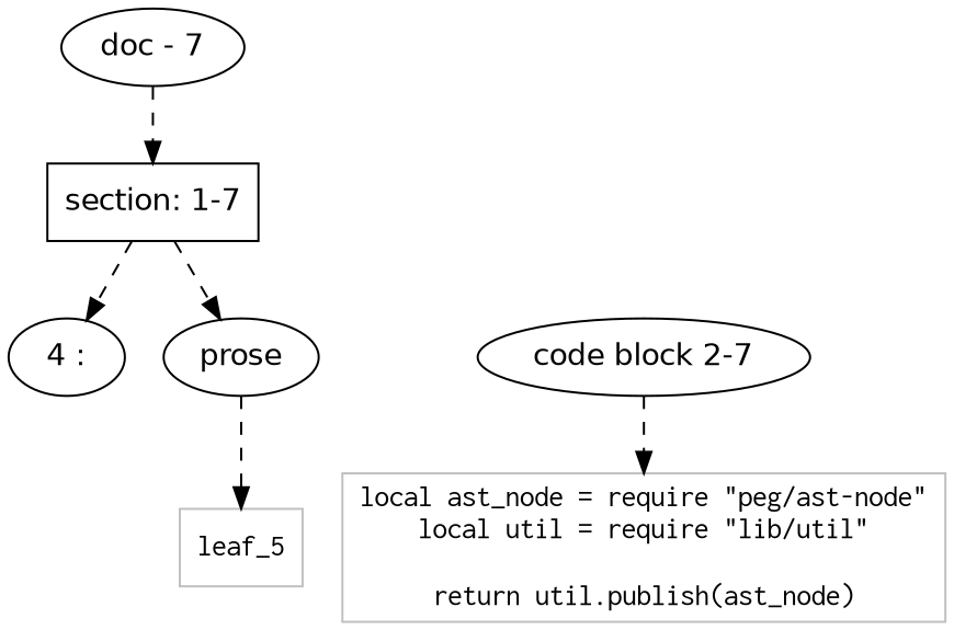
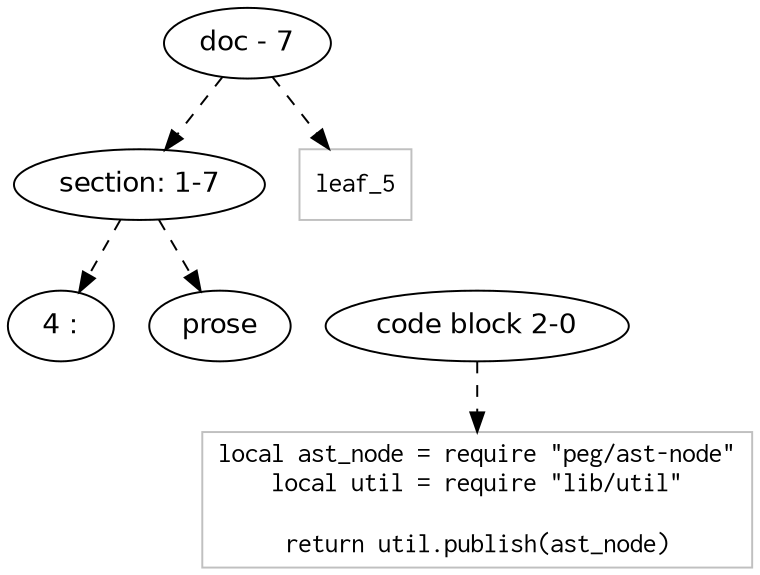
  digraph {
    node [fontname=Helvetica]
    edge [style=dashed]
-   n1 [label="section: 1-7" shape=box]
+   n1 [label="section: 1-7"]
    n2 [label="4 :"]
    n3 [label=prose]
-   n4 [label="code block 2-7"]
+   n4 [label="code block 2-0"]
    leaf_5 [color=Gray fontname=Inconsolata shape=rectangle]
    n6 [color=Gray fontname=Inconsolata label="local ast_node = require \"peg/ast-node\"\nlocal util = require \"lib/util\"\n\nreturn util.publish(ast_node)" shape=rectangle]
    n7 [label="doc - 7"]
    subgraph sub_1 {
      rank=same
      n1
    }
    subgraph sub_2 {
      rank=same
      n2
      n3
      n4
    }
    n1 -> n2
    n1 -> n3
-   n3 -> leaf_5
+   n7 -> leaf_5
    n4 -> n6
    n7 -> n1
  }
